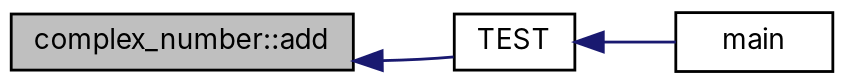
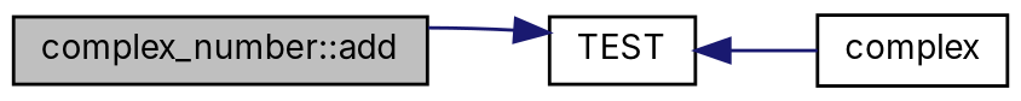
  digraph {
    fontname=Inter
    rankdir=LR
    node [color=black fillcolor=white fontname=Inter fontsize=10 shape=record style=filled]
    edge [color=midnightblue dir=back fontname=Inter fontsize=10 labelfontname=Helvetica labelfontsize=10 style=solid]
    n1 [fillcolor=grey75 fontcolor=black height=0.2 label="complex_number::add" width=0.4]
    n2 [height=0.2 label=TEST width=0.4]
-   n3 [height=0.2 label=main width=0.4]
-   n1 -> n2
+   n3 [height=0.2 label=complex width=0.4]
+   n2 -> n1
    n2 -> n3
  }
